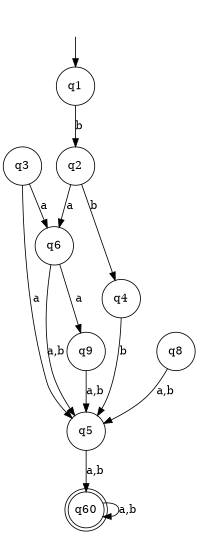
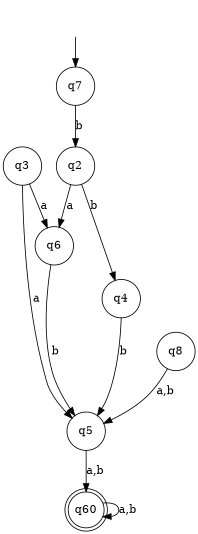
  digraph {
    rankdir=TB
    node [margin=0.1 shape=circle]
    n1 [label=q60 margin=0 shape=doublecircle]
    " " [color=white width=0]
-   q1
+   q1 [label=q7]
    q2
    q4
    q6
    q3
    q5
-   q9
    q8
    n1 -> n1 [label="a,b"]
    " " -> q1
    q1 -> q2 [label=b]
    q2 -> q4 [label=b]
    q2 -> q6 [label=a]
    q4 -> q5 [label=b]
-   q6 -> q5 [label="a,b"]
-   q6 -> q9 [label=a]
+   q6 -> q5 [label=b]
    q3 -> q6 [label=a]
    q3 -> q5 [label=a]
    q5 -> n1 [label="a,b"]
-   q9 -> q5 [label="a,b"]
    q8 -> q5 [label="a,b"]
  }
